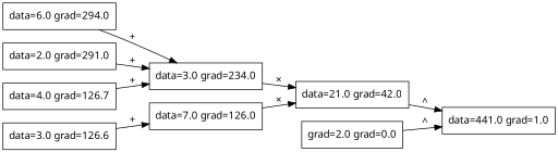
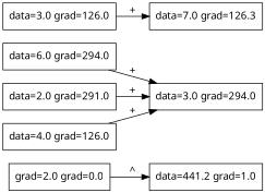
  digraph {
    fontname="Noto Sans"
    rankdir=LR
    node [fontname="Noto Sans" shape=box]
    edge [fontname="Noto Sans"]
-   n1 [label="data=441.0 grad=1.0"]
-   n2 [label="data=21.0 grad=42.0"]
-   n3 [label="data=3.0 grad=234.0"]
+   n1 [label="data=441.2 grad=1.0"]
+   n3 [label="data=3.0 grad=294.0"]
    n4 [label="data=6.0 grad=294.0"]
    n5 [label="data=2.0 grad=291.0"]
-   n6 [label="data=7.0 grad=126.0"]
-   n7 [label="data=3.0 grad=126.6"]
-   n8 [label="data=4.0 grad=126.7"]
+   n6 [label="data=7.0 grad=126.3"]
+   n7 [label="data=3.0 grad=126.0"]
+   n8 [label="data=4.0 grad=126.0"]
    n9 [label="grad=2.0 grad=0.0"]
-   n2 -> n1 [label="^"]
-   n3 -> n2 [label="×"]
    n4 -> n3 [label="+"]
    n5 -> n3 [label="+"]
-   n6 -> n2 [label="×"]
    n7 -> n6 [label="+"]
    n8 -> n3 [label="+"]
    n9 -> n1 [label="^"]
  }
